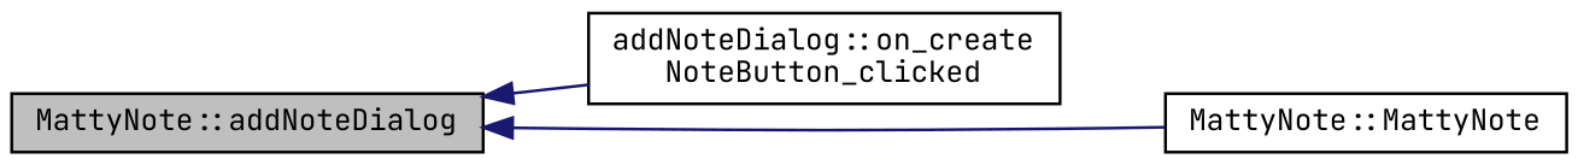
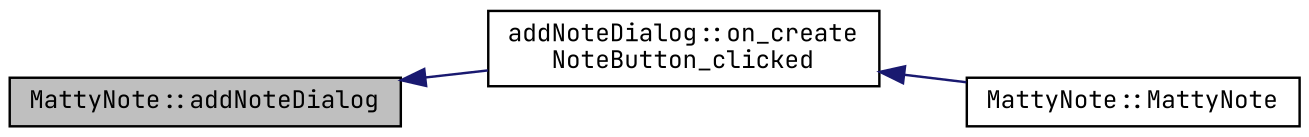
  digraph {
    fontname="JetBrains Mono"
    rankdir=LR
    node [color=black fillcolor=white fontname="JetBrains Mono" fontsize=10 shape=record style=filled]
    edge [color=midnightblue dir=back fontname="JetBrains Mono" fontsize=10 labelfontname=Helvetica labelfontsize=10 style=solid]
    n1 [fillcolor=grey75 fontcolor=black height=0.2 label="MattyNote::addNoteDialog" width=0.4]
    n2 [height=0.2 label="addNoteDialog::on_create\lNoteButton_clicked" width=0.4]
    n3 [height=0.2 label="MattyNote::MattyNote" width=0.4]
    n1 -> n2
-   n1 -> n3
+   n2 -> n3
  }
